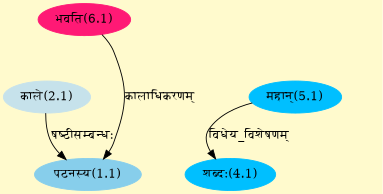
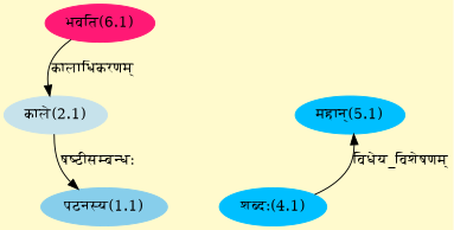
  digraph {
    bgcolor=lemonchiffon1
    compound=true
    rankdir=BT
    node [color="#00BFFF" style=filled]
    edge [dir=back]
    n1 [color="#87CEEB" label="पठनस्य(1.1)"]
    n2 [color="#C6E2EB" label="काले(2.1)"]
    n3 [color="#FF1975" label="भवति(6.1)"]
    n4 [label="शब्दः(4.1)"]
    n5 [label="महान्(5.1)"]
    n1 -> n2 [label="षष्ठीसम्बन्धः"]
-   n1 -> n3 [label="कालाधिकरणम्"]
-   n4 -> n5 [label="विधेय_विशेषणम्"]
+   n2 -> n3 [label="कालाधिकरणम्"]
+   n5 -> n4 [label="विधेय_विशेषणम्"]
  }
